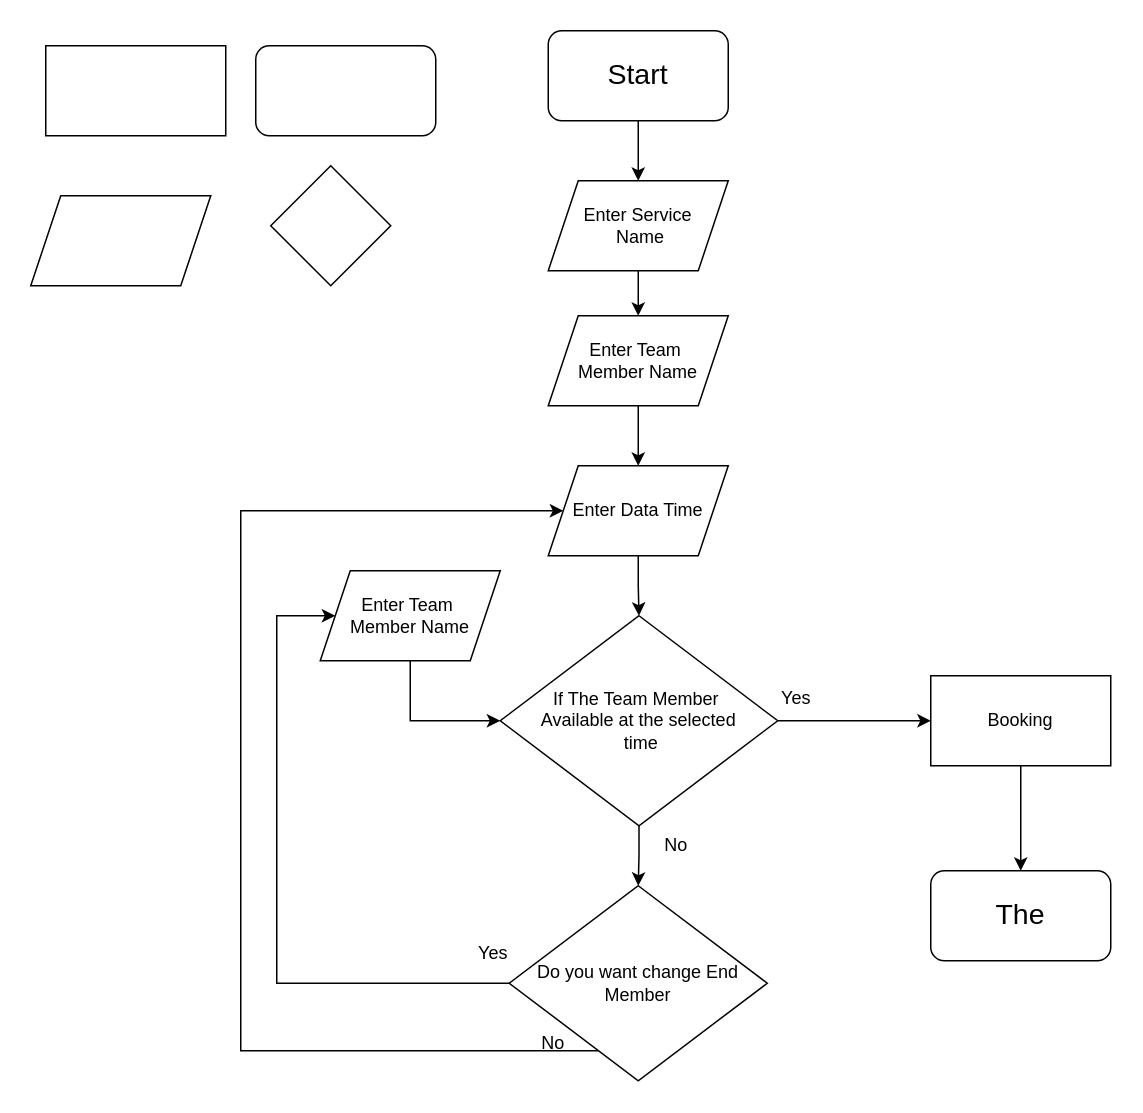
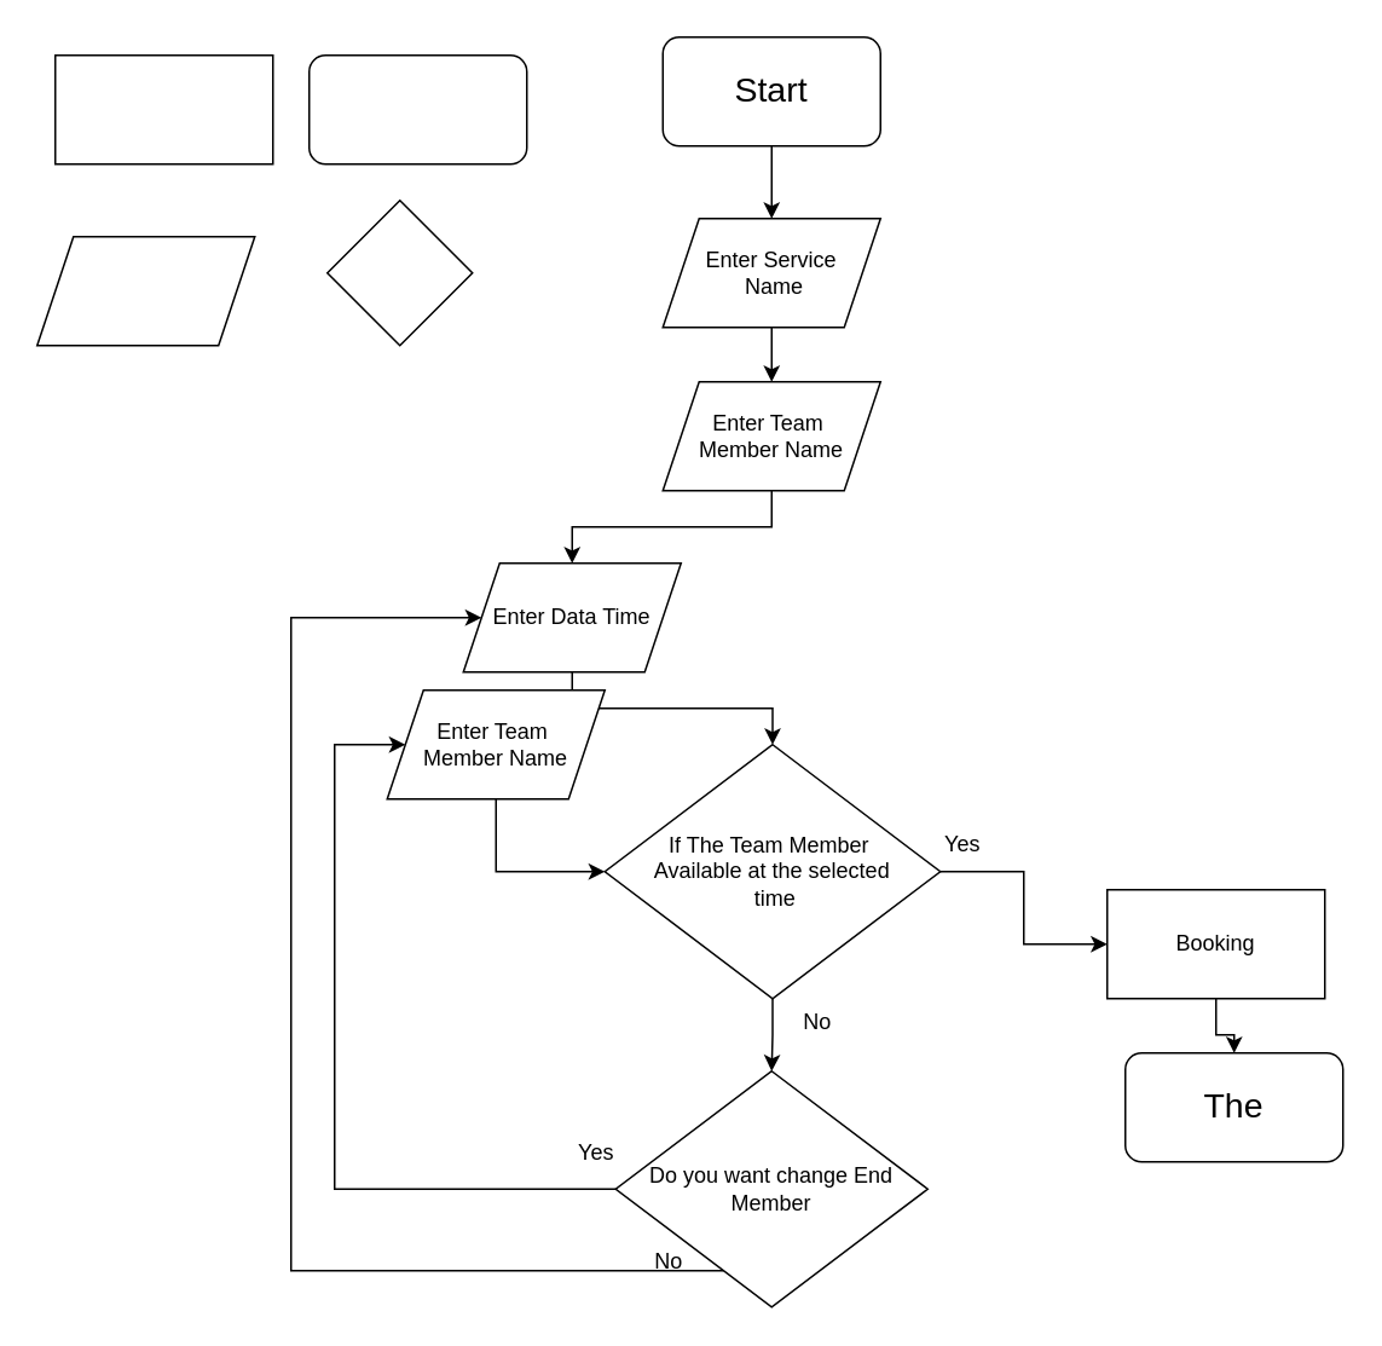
  <mxCell id="0" />
  <mxCell id="1" parent="0" />
  <mxCell id="2" style="edgeStyle=orthogonalEdgeStyle;rounded=0;orthogonalLoop=1;jettySize=auto;html=1;entryX=0.5;entryY=0;entryDx=0;entryDy=0;" edge="1" parent="1" source="3" target="8"><mxGeometry relative="1" as="geometry" /></mxCell>
  <mxCell id="3" value="&lt;font style=&quot;font-size: 19px;&quot;&gt;Start&lt;/font&gt;" style="rounded=1;whiteSpace=wrap;html=1;" vertex="1" parent="1"><mxGeometry x="365" y="20" width="120" height="60" as="geometry" /></mxCell>
  <mxCell id="4" value="" style="rounded=0;whiteSpace=wrap;html=1;" vertex="1" parent="1"><mxGeometry x="30" y="30" width="120" height="60" as="geometry" /></mxCell>
  <mxCell id="5" value="" style="rhombus;whiteSpace=wrap;html=1;" vertex="1" parent="1"><mxGeometry x="180" y="110" width="80" height="80" as="geometry" /></mxCell>
  <mxCell id="6" value="" style="rounded=1;whiteSpace=wrap;html=1;" vertex="1" parent="1"><mxGeometry x="170" y="30" width="120" height="60" as="geometry" /></mxCell>
  <mxCell id="7" style="edgeStyle=orthogonalEdgeStyle;rounded=0;orthogonalLoop=1;jettySize=auto;html=1;entryX=0.5;entryY=0;entryDx=0;entryDy=0;" edge="1" parent="1" source="8" target="10"><mxGeometry relative="1" as="geometry" /></mxCell>
  <mxCell id="8" value="Enter Service&lt;br&gt;&amp;nbsp;Name" style="shape=parallelogram;perimeter=parallelogramPerimeter;whiteSpace=wrap;html=1;fixedSize=1;" vertex="1" parent="1"><mxGeometry x="365" y="120" width="120" height="60" as="geometry" /></mxCell>
  <mxCell id="9" style="edgeStyle=orthogonalEdgeStyle;rounded=0;orthogonalLoop=1;jettySize=auto;html=1;entryX=0.5;entryY=0;entryDx=0;entryDy=0;" edge="1" parent="1" source="10" target="12"><mxGeometry relative="1" as="geometry" /></mxCell>
  <mxCell id="10" value="Enter Team&amp;nbsp;&lt;br&gt;Member Name" style="shape=parallelogram;perimeter=parallelogramPerimeter;whiteSpace=wrap;html=1;fixedSize=1;" vertex="1" parent="1"><mxGeometry x="365" y="210" width="120" height="60" as="geometry" /></mxCell>
  <mxCell id="11" style="edgeStyle=orthogonalEdgeStyle;rounded=0;orthogonalLoop=1;jettySize=auto;html=1;entryX=0.5;entryY=0;entryDx=0;entryDy=0;" edge="1" parent="1" source="12" target="15"><mxGeometry relative="1" as="geometry" /></mxCell>
- <mxCell id="12" value="Enter Data Time" style="shape=parallelogram;perimeter=parallelogramPerimeter;whiteSpace=wrap;html=1;fixedSize=1;" vertex="1" parent="1"><mxGeometry x="365" y="310" width="120" height="60" as="geometry" /></mxCell>
+ <mxCell id="12" value="Enter Data Time" style="shape=parallelogram;perimeter=parallelogramPerimeter;whiteSpace=wrap;html=1;fixedSize=1;" vertex="1" parent="1"><mxGeometry x="255" y="310" width="120" height="60" as="geometry" /></mxCell>
  <mxCell id="13" style="edgeStyle=orthogonalEdgeStyle;rounded=0;orthogonalLoop=1;jettySize=auto;html=1;entryX=0;entryY=0.5;entryDx=0;entryDy=0;" edge="1" parent="1" source="15" target="17"><mxGeometry relative="1" as="geometry" /></mxCell>
  <mxCell id="14" style="edgeStyle=orthogonalEdgeStyle;rounded=0;orthogonalLoop=1;jettySize=auto;html=1;entryX=0.5;entryY=0;entryDx=0;entryDy=0;" edge="1" parent="1" source="15" target="23"><mxGeometry relative="1" as="geometry"><mxPoint x="425" y="610" as="targetPoint" /></mxGeometry></mxCell>
  <mxCell id="15" value="If The Team Member&amp;nbsp;&lt;br&gt;Available at the selected&lt;br&gt;&amp;nbsp;time" style="rhombus;whiteSpace=wrap;html=1;" vertex="1" parent="1"><mxGeometry x="333" y="410" width="185" height="140" as="geometry" /></mxCell>
  <mxCell id="16" style="edgeStyle=orthogonalEdgeStyle;rounded=0;orthogonalLoop=1;jettySize=auto;html=1;" edge="1" parent="1" source="17" target="18"><mxGeometry relative="1" as="geometry" /></mxCell>
- <mxCell id="17" value="Booking" style="rounded=0;whiteSpace=wrap;html=1;" vertex="1" parent="1"><mxGeometry x="620" y="450" width="120" height="60" as="geometry" /></mxCell>
+ <mxCell id="17" value="Booking" style="rounded=0;whiteSpace=wrap;html=1;" vertex="1" parent="1"><mxGeometry x="610" y="490" width="120" height="60" as="geometry" /></mxCell>
  <mxCell id="18" value="&lt;font style=&quot;font-size: 19px;&quot;&gt;The&lt;/font&gt;" style="rounded=1;whiteSpace=wrap;html=1;" vertex="1" parent="1"><mxGeometry x="620" y="580" width="120" height="60" as="geometry" /></mxCell>
  <mxCell id="19" value="Yes" style="text;html=1;align=center;verticalAlign=middle;resizable=0;points=[];autosize=1;strokeColor=none;fillColor=none;" vertex="1" parent="1"><mxGeometry x="510" y="450" width="40" height="30" as="geometry" /></mxCell>
  <mxCell id="20" value="" style="shape=parallelogram;perimeter=parallelogramPerimeter;whiteSpace=wrap;html=1;fixedSize=1;" vertex="1" parent="1"><mxGeometry x="20" y="130" width="120" height="60" as="geometry" /></mxCell>
  <mxCell id="21" value="No" style="text;html=1;align=center;verticalAlign=middle;resizable=0;points=[];autosize=1;strokeColor=none;fillColor=none;" vertex="1" parent="1"><mxGeometry x="430" y="548" width="40" height="30" as="geometry" /></mxCell>
  <mxCell id="22" style="edgeStyle=orthogonalEdgeStyle;rounded=0;orthogonalLoop=1;jettySize=auto;html=1;entryX=0;entryY=0.5;entryDx=0;entryDy=0;" edge="1" parent="1" source="23" target="12"><mxGeometry relative="1" as="geometry"><Array as="points"><mxPoint x="160" y="700" /><mxPoint x="160" y="340" /></Array></mxGeometry></mxCell>
  <mxCell id="23" value="Do you want change End Member" style="rhombus;whiteSpace=wrap;html=1;" vertex="1" parent="1"><mxGeometry x="339" y="590" width="172" height="130" as="geometry" /></mxCell>
  <mxCell id="24" style="edgeStyle=orthogonalEdgeStyle;rounded=0;orthogonalLoop=1;jettySize=auto;html=1;entryX=0;entryY=0.5;entryDx=0;entryDy=0;exitX=0;exitY=0.5;exitDx=0;exitDy=0;" edge="1" parent="1" source="23" target="26"><mxGeometry relative="1" as="geometry"><mxPoint x="425" y="725" as="sourcePoint" /><mxPoint x="371.04" y="260" as="targetPoint" /><Array as="points"><mxPoint x="184" y="655" /><mxPoint x="184" y="410" /></Array></mxGeometry></mxCell>
  <mxCell id="25" style="edgeStyle=orthogonalEdgeStyle;rounded=0;orthogonalLoop=1;jettySize=auto;html=1;entryX=0;entryY=0.5;entryDx=0;entryDy=0;" edge="1" parent="1" source="26" target="15"><mxGeometry relative="1" as="geometry" /></mxCell>
  <mxCell id="26" value="Enter Team&amp;nbsp;&lt;br&gt;Member Name" style="shape=parallelogram;perimeter=parallelogramPerimeter;whiteSpace=wrap;html=1;fixedSize=1;" vertex="1" parent="1"><mxGeometry x="213" y="380" width="120" height="60" as="geometry" /></mxCell>
  <mxCell id="27" value="Yes" style="text;html=1;align=center;verticalAlign=middle;resizable=0;points=[];autosize=1;strokeColor=none;fillColor=none;" vertex="1" parent="1"><mxGeometry x="308" y="620" width="40" height="30" as="geometry" /></mxCell>
  <mxCell id="28" value="No" style="text;html=1;align=center;verticalAlign=middle;resizable=0;points=[];autosize=1;strokeColor=none;fillColor=none;" vertex="1" parent="1"><mxGeometry x="348" y="680" width="40" height="30" as="geometry" /></mxCell>
